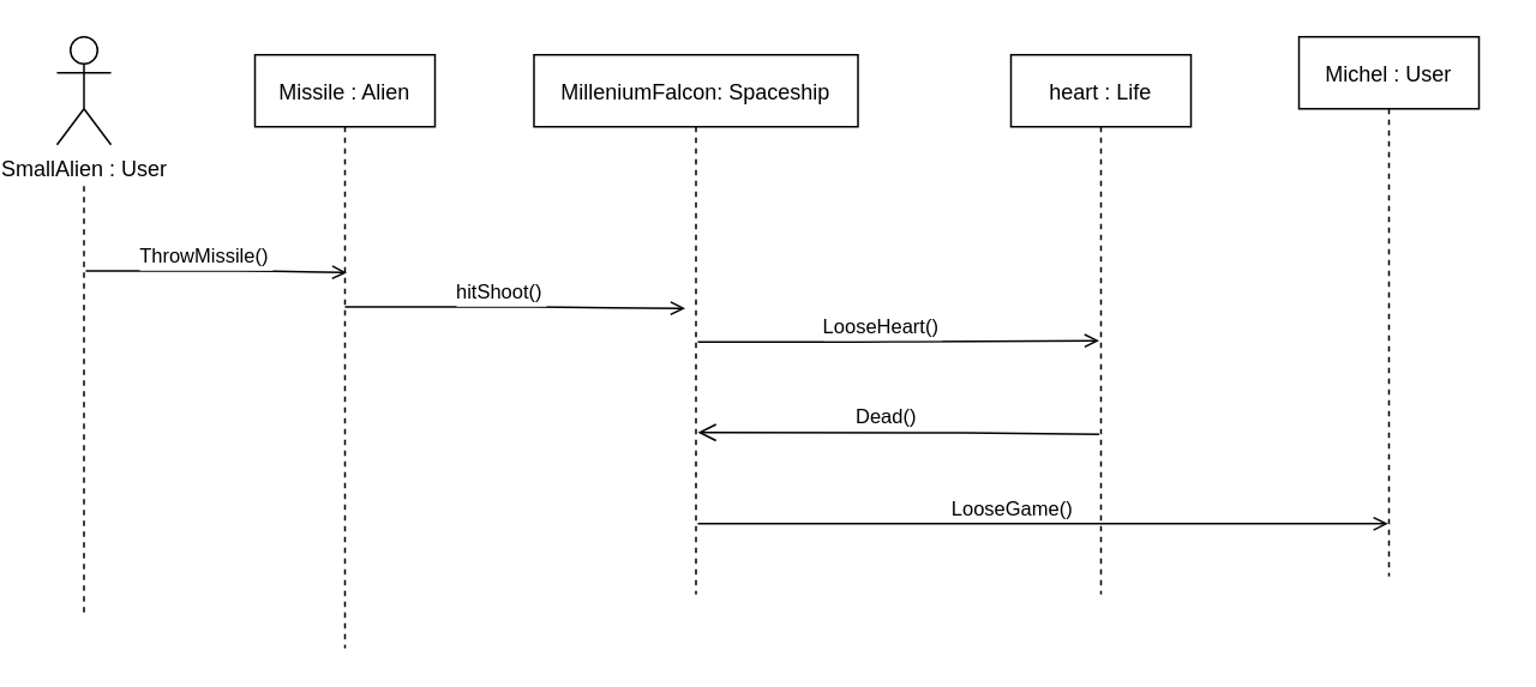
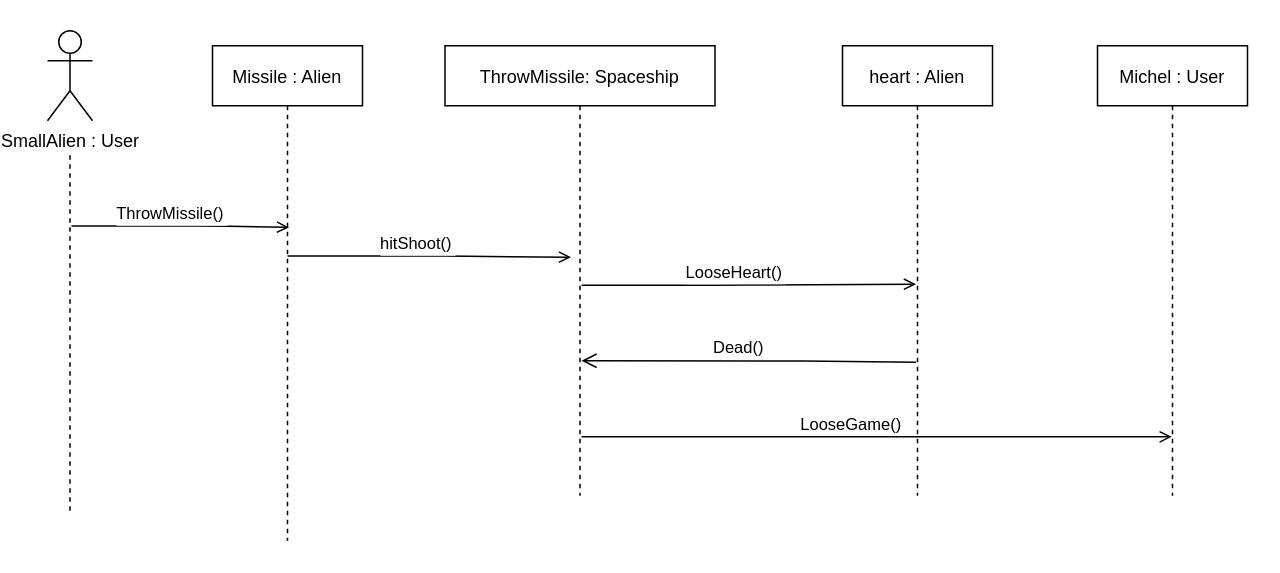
  <mxCell id="0" />
  <mxCell id="1" parent="0" />
- <mxCell id="2" value="MilleniumFalcon: Spaceship" style="shape=umlLifeline;perimeter=lifelinePerimeter;container=1;collapsible=0;recursiveResize=0;rounded=0;shadow=0;strokeWidth=1;" parent="1" vertex="1"><mxGeometry x="285" y="30" width="180" height="300" as="geometry" /></mxCell>
+ <mxCell id="2" value="ThrowMissile: Spaceship" style="shape=umlLifeline;perimeter=lifelinePerimeter;container=1;collapsible=0;recursiveResize=0;rounded=0;shadow=0;strokeWidth=1;" parent="1" vertex="1"><mxGeometry x="285" y="30" width="180" height="300" as="geometry" /></mxCell>
  <mxCell id="3" value="LooseHeart()" style="verticalAlign=bottom;startArrow=none;endArrow=open;startSize=8;shadow=0;strokeWidth=1;startFill=0;endFill=0;entryX=0.2;entryY=0.468;entryDx=0;entryDy=0;entryPerimeter=0;" edge="1" parent="2"><mxGeometry x="-0.086" y="-1" relative="1" as="geometry"><mxPoint x="91" y="159.63" as="sourcePoint" /><mxPoint x="314" y="158.92" as="targetPoint" /><Array as="points"><mxPoint x="190" y="159.63" /></Array><mxPoint as="offset" /></mxGeometry></mxCell>
  <mxCell id="4" value="LooseGame()" style="verticalAlign=bottom;startArrow=none;endArrow=open;startSize=8;shadow=0;strokeWidth=1;startFill=0;endFill=0;" edge="1" parent="2" target="12"><mxGeometry x="-0.086" y="-1" relative="1" as="geometry"><mxPoint x="91" y="260.71" as="sourcePoint" /><mxPoint x="375" y="260" as="targetPoint" /><Array as="points"><mxPoint x="194" y="260.71" /></Array><mxPoint as="offset" /></mxGeometry></mxCell>
  <mxCell id="5" value="SmallAlien : User" style="shape=umlActor;verticalLabelPosition=bottom;verticalAlign=top;html=1;outlineConnect=0;" vertex="1" parent="1"><mxGeometry x="20" y="20" width="30" height="60" as="geometry" /></mxCell>
  <mxCell id="6" value="" style="endArrow=none;dashed=1;html=1;rounded=0;" edge="1" parent="1"><mxGeometry width="50" height="50" relative="1" as="geometry"><mxPoint x="35" y="340" as="sourcePoint" /><mxPoint x="35" y="100" as="targetPoint" /></mxGeometry></mxCell>
- <mxCell id="7" value="heart : Life" style="shape=umlLifeline;perimeter=lifelinePerimeter;container=1;collapsible=0;recursiveResize=0;rounded=0;shadow=0;strokeWidth=1;" vertex="1" parent="1"><mxGeometry x="550" y="30" width="100" height="300" as="geometry" /></mxCell>
+ <mxCell id="7" value="heart : Alien" style="shape=umlLifeline;perimeter=lifelinePerimeter;container=1;collapsible=0;recursiveResize=0;rounded=0;shadow=0;strokeWidth=1;" vertex="1" parent="1"><mxGeometry x="550" y="30" width="100" height="300" as="geometry" /></mxCell>
  <mxCell id="8" value="Missile : Alien" style="shape=umlLifeline;perimeter=lifelinePerimeter;container=1;collapsible=0;recursiveResize=0;rounded=0;shadow=0;strokeWidth=1;" vertex="1" parent="1"><mxGeometry x="130" y="30" width="100" height="330" as="geometry" /></mxCell>
  <mxCell id="9" value="hitShoot()" style="verticalAlign=bottom;startArrow=none;endArrow=open;startSize=8;shadow=0;strokeWidth=1;startFill=0;endFill=0;entryX=-0.1;entryY=0.381;entryDx=0;entryDy=0;entryPerimeter=0;" edge="1" parent="1"><mxGeometry x="-0.086" y="-1" relative="1" as="geometry"><mxPoint x="180" y="170.13" as="sourcePoint" /><mxPoint x="369" y="170.96" as="targetPoint" /><Array as="points"><mxPoint x="275" y="170.13" /></Array><mxPoint as="offset" /></mxGeometry></mxCell>
  <mxCell id="10" value="ThrowMissile()" style="verticalAlign=bottom;startArrow=none;endArrow=open;startSize=8;shadow=0;strokeWidth=1;startFill=0;endFill=0;entryX=0.51;entryY=0.367;entryDx=0;entryDy=0;entryPerimeter=0;" edge="1" parent="1" target="8"><mxGeometry x="-0.086" y="-1" relative="1" as="geometry"><mxPoint x="36" y="150.13" as="sourcePoint" /><mxPoint x="161" y="150" as="targetPoint" /><Array as="points"><mxPoint x="131" y="150.13" /></Array><mxPoint as="offset" /></mxGeometry></mxCell>
  <mxCell id="11" value="Dead()" style="verticalAlign=bottom;startArrow=open;endArrow=none;startSize=8;shadow=0;strokeWidth=1;startFill=0;endFill=0;entryX=0.1;entryY=0.742;entryDx=0;entryDy=0;entryPerimeter=0;" edge="1" parent="1"><mxGeometry x="-0.059" relative="1" as="geometry"><mxPoint x="376" y="240" as="sourcePoint" /><mxPoint x="599" y="240.98" as="targetPoint" /><Array as="points"><mxPoint x="514" y="240.13" /></Array><mxPoint as="offset" /></mxGeometry></mxCell>
- <mxCell id="12" value="Michel : User" style="shape=umlLifeline;perimeter=lifelinePerimeter;container=1;collapsible=0;recursiveResize=0;rounded=0;shadow=0;strokeWidth=1;" vertex="1" parent="1"><mxGeometry x="710" y="20" width="100" height="300" as="geometry" /></mxCell>
+ <mxCell id="12" value="Michel : User" style="shape=umlLifeline;perimeter=lifelinePerimeter;container=1;collapsible=0;recursiveResize=0;rounded=0;shadow=0;strokeWidth=1;" vertex="1" parent="1"><mxGeometry x="720" y="30" width="100" height="300" as="geometry" /></mxCell>
